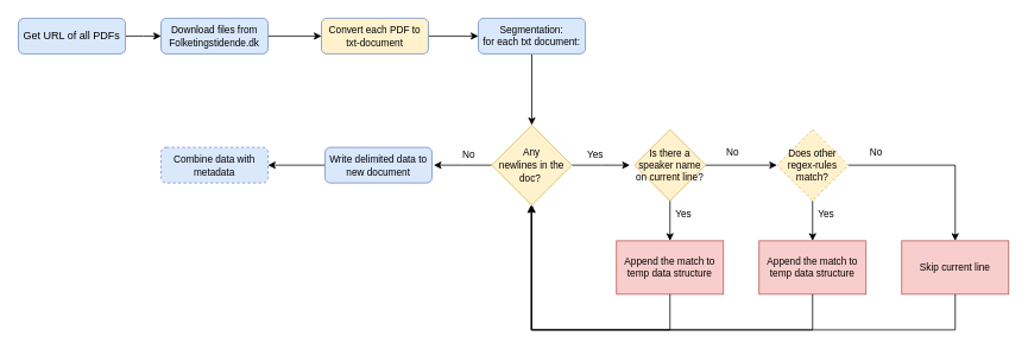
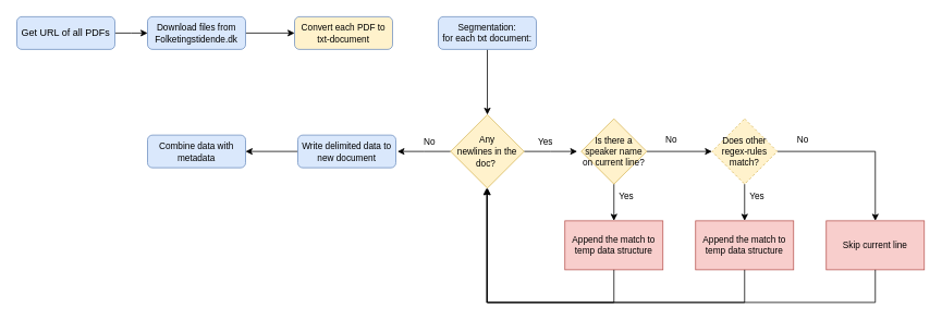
  <mxCell id="0" />
  <mxCell id="1" parent="0" />
  <mxCell id="2" value="" style="edgeStyle=orthogonalEdgeStyle;rounded=0;orthogonalLoop=1;jettySize=auto;html=1;" parent="1" source="3" edge="1"><mxGeometry relative="1" as="geometry"><mxPoint x="180" y="40" as="targetPoint" /></mxGeometry></mxCell>
  <mxCell id="3" value="Get URL of all PDFs" style="rounded=1;whiteSpace=wrap;html=1;fontSize=12;glass=0;strokeWidth=1;shadow=0;fillColor=#dae8fc;strokeColor=#6c8ebf;" parent="1" vertex="1"><mxGeometry x="20" y="20" width="120" height="40" as="geometry" /></mxCell>
  <mxCell id="4" value="" style="edgeStyle=orthogonalEdgeStyle;rounded=0;orthogonalLoop=1;jettySize=auto;html=1;" parent="1" source="5" edge="1"><mxGeometry relative="1" as="geometry"><mxPoint x="360" y="40" as="targetPoint" /></mxGeometry></mxCell>
  <mxCell id="5" value="&lt;font style=&quot;font-size: 11px&quot;&gt;Download files from Folketingstidende.dk&lt;/font&gt;" style="whiteSpace=wrap;html=1;rounded=1;shadow=0;strokeWidth=1;glass=0;fillColor=#dae8fc;strokeColor=#6c8ebf;" parent="1" vertex="1"><mxGeometry x="180" y="20" width="120" height="40" as="geometry" /></mxCell>
- <mxCell id="6" value="" style="edgeStyle=orthogonalEdgeStyle;rounded=0;orthogonalLoop=1;jettySize=auto;html=1;fontSize=11;" parent="1" source="7" target="33" edge="1"><mxGeometry relative="1" as="geometry" /></mxCell>
  <mxCell id="7" value="&lt;font style=&quot;font-size: 11px&quot;&gt;Convert each PDF to txt-document&lt;/font&gt;" style="whiteSpace=wrap;html=1;rounded=1;shadow=0;strokeWidth=1;glass=0;fillColor=#fff2cc;strokeColor=#6c8ebf;" parent="1" vertex="1"><mxGeometry x="360" y="20" width="120" height="40" as="geometry" /></mxCell>
  <mxCell id="8" value="" style="edgeStyle=orthogonalEdgeStyle;rounded=0;orthogonalLoop=1;jettySize=auto;html=1;fontSize=11;exitX=0.5;exitY=1;exitDx=0;exitDy=0;" parent="1" source="33" target="11" edge="1"><mxGeometry relative="1" as="geometry"><mxPoint x="596" y="100" as="sourcePoint" /></mxGeometry></mxCell>
  <mxCell id="9" value="" style="edgeStyle=orthogonalEdgeStyle;rounded=0;orthogonalLoop=1;jettySize=auto;html=1;fontSize=11;" parent="1" source="11" edge="1"><mxGeometry relative="1" as="geometry"><mxPoint x="706" y="185" as="targetPoint" /></mxGeometry></mxCell>
  <mxCell id="10" value="" style="edgeStyle=orthogonalEdgeStyle;rounded=0;orthogonalLoop=1;jettySize=auto;html=1;fontSize=11;" parent="1" source="11" edge="1"><mxGeometry relative="1" as="geometry"><mxPoint x="486" y="185" as="targetPoint" /></mxGeometry></mxCell>
  <mxCell id="11" value="&lt;font style=&quot;font-size: 11px&quot;&gt;Any&lt;br&gt;newlines in the doc?&amp;nbsp;&lt;/font&gt;" style="rhombus;whiteSpace=wrap;html=1;fillColor=#fff2cc;strokeColor=#d6b656;" parent="1" vertex="1"><mxGeometry x="551" y="140" width="90" height="90" as="geometry" /></mxCell>
  <mxCell id="12" value="Yes" style="text;html=1;align=center;verticalAlign=middle;resizable=0;points=[];autosize=1;strokeColor=none;fillColor=none;fontSize=11;" parent="1" vertex="1"><mxGeometry x="652" y="163" width="30" height="20" as="geometry" /></mxCell>
  <mxCell id="13" value="No" style="text;html=1;align=center;verticalAlign=middle;resizable=0;points=[];autosize=1;strokeColor=none;fillColor=none;fontSize=11;" parent="1" vertex="1"><mxGeometry x="510" y="163" width="30" height="20" as="geometry" /></mxCell>
  <mxCell id="14" value="" style="edgeStyle=orthogonalEdgeStyle;rounded=0;orthogonalLoop=1;jettySize=auto;html=1;fontSize=11;" parent="1" source="16" target="19" edge="1"><mxGeometry relative="1" as="geometry" /></mxCell>
  <mxCell id="15" value="" style="edgeStyle=orthogonalEdgeStyle;rounded=0;orthogonalLoop=1;jettySize=auto;html=1;fontSize=11;" parent="1" source="16" target="21" edge="1"><mxGeometry relative="1" as="geometry" /></mxCell>
  <mxCell id="16" value="&lt;meta charset=&quot;utf-8&quot;&gt;&lt;span style=&quot;font-family: helvetica; font-size: 11px; font-style: normal; font-weight: 400; letter-spacing: normal; text-align: center; text-indent: 0px; text-transform: none; word-spacing: 0px; display: inline; float: none;&quot;&gt;Is there a speaker name on current line?&lt;/span&gt;" style="rhombus;whiteSpace=wrap;html=1;fontSize=11;fillColor=#fff2cc;strokeColor=#d6b656;labelBackgroundColor=none;fontColor=default;" parent="1" vertex="1"><mxGeometry x="711" y="145" width="80" height="80" as="geometry" /></mxCell>
  <mxCell id="17" value="" style="edgeStyle=orthogonalEdgeStyle;rounded=0;orthogonalLoop=1;jettySize=auto;html=1;fontSize=11;entryX=0.5;entryY=0;entryDx=0;entryDy=0;" parent="1" source="19" target="23" edge="1"><mxGeometry relative="1" as="geometry"><mxPoint x="1031" y="185" as="targetPoint" /></mxGeometry></mxCell>
  <mxCell id="18" value="" style="edgeStyle=orthogonalEdgeStyle;rounded=0;orthogonalLoop=1;jettySize=auto;html=1;fontSize=11;" parent="1" source="19" target="22" edge="1"><mxGeometry relative="1" as="geometry" /></mxCell>
  <mxCell id="19" value="&lt;span style=&quot;font-family: helvetica; font-size: 11px; font-style: normal; font-weight: 400; letter-spacing: normal; text-align: center; text-indent: 0px; text-transform: none; word-spacing: 0px; display: inline; float: none;&quot;&gt;Does other regex-rules match?&lt;/span&gt;" style="rhombus;whiteSpace=wrap;html=1;fontSize=11;fillColor=#fff2cc;strokeColor=#d6b656;fontColor=default;labelBackgroundColor=none;dashed=1;" parent="1" vertex="1"><mxGeometry x="871" y="145" width="80" height="80" as="geometry" /></mxCell>
  <mxCell id="20" value="No" style="text;html=1;align=center;verticalAlign=middle;resizable=0;points=[];autosize=1;strokeColor=none;fillColor=none;fontSize=11;" parent="1" vertex="1"><mxGeometry x="806" y="160" width="30" height="20" as="geometry" /></mxCell>
  <mxCell id="21" value="Append the match to temp data structure" style="whiteSpace=wrap;html=1;fontSize=11;fillColor=#f8cecc;strokeColor=#b85450;" parent="1" vertex="1"><mxGeometry x="691" y="270" width="120" height="60" as="geometry" /></mxCell>
  <mxCell id="22" value="Append the match to temp data structure" style="whiteSpace=wrap;html=1;fontSize=11;fillColor=#f8cecc;strokeColor=#b85450;" parent="1" vertex="1"><mxGeometry x="851" y="270" width="120" height="60" as="geometry" /></mxCell>
  <mxCell id="23" value="Skip current line" style="whiteSpace=wrap;html=1;fontSize=11;fillColor=#f8cecc;strokeColor=#b85450;" parent="1" vertex="1"><mxGeometry x="1011" y="270" width="120" height="60" as="geometry" /></mxCell>
  <mxCell id="24" value="" style="endArrow=classic;html=1;rounded=0;fontSize=11;exitX=0.5;exitY=1;exitDx=0;exitDy=0;entryX=0.5;entryY=1;entryDx=0;entryDy=0;" parent="1" source="21" target="11" edge="1"><mxGeometry width="50" height="50" relative="1" as="geometry"><mxPoint x="581" y="430" as="sourcePoint" /><mxPoint x="631" y="380" as="targetPoint" /><Array as="points"><mxPoint x="751" y="370" /><mxPoint x="596" y="370" /></Array></mxGeometry></mxCell>
  <mxCell id="25" value="" style="endArrow=classic;html=1;rounded=0;fontSize=11;exitX=0.5;exitY=1;exitDx=0;exitDy=0;entryX=0.5;entryY=1;entryDx=0;entryDy=0;" parent="1" source="22" edge="1"><mxGeometry width="50" height="50" relative="1" as="geometry"><mxPoint x="751" y="330" as="sourcePoint" /><mxPoint x="596" y="230" as="targetPoint" /><Array as="points"><mxPoint x="911" y="370" /><mxPoint x="596" y="370" /></Array></mxGeometry></mxCell>
  <mxCell id="26" value="" style="endArrow=classic;html=1;rounded=0;fontSize=11;exitX=0.5;exitY=1;exitDx=0;exitDy=0;entryX=0.5;entryY=1;entryDx=0;entryDy=0;" parent="1" source="23" edge="1"><mxGeometry width="50" height="50" relative="1" as="geometry"><mxPoint x="910" y="330" as="sourcePoint" /><mxPoint x="595" y="230" as="targetPoint" /><Array as="points"><mxPoint x="1071" y="370" /><mxPoint x="595" y="370" /></Array></mxGeometry></mxCell>
  <mxCell id="27" value="No" style="text;html=1;align=center;verticalAlign=middle;resizable=0;points=[];autosize=1;strokeColor=none;fillColor=none;fontSize=11;" parent="1" vertex="1"><mxGeometry x="967" y="161" width="30" height="20" as="geometry" /></mxCell>
  <mxCell id="28" value="Yes" style="text;html=1;align=center;verticalAlign=middle;resizable=0;points=[];autosize=1;strokeColor=none;fillColor=none;fontSize=11;" parent="1" vertex="1"><mxGeometry x="751" y="230" width="30" height="20" as="geometry" /></mxCell>
  <mxCell id="29" value="Yes" style="text;html=1;align=center;verticalAlign=middle;resizable=0;points=[];autosize=1;strokeColor=none;fillColor=none;fontSize=11;" parent="1" vertex="1"><mxGeometry x="911" y="230" width="30" height="20" as="geometry" /></mxCell>
- <mxCell id="30" value="&lt;font style=&quot;font-size: 11px&quot;&gt;Combine data with metadata&lt;/font&gt;" style="whiteSpace=wrap;html=1;rounded=1;shadow=0;strokeWidth=1;glass=0;fillColor=#dae8fc;strokeColor=#6c8ebf;dashed=1;" parent="1" vertex="1"><mxGeometry x="180" y="165" width="120" height="40" as="geometry" /></mxCell>
+ <mxCell id="30" value="&lt;font style=&quot;font-size: 11px&quot;&gt;Combine data with metadata&lt;/font&gt;" style="whiteSpace=wrap;html=1;rounded=1;shadow=0;strokeWidth=1;glass=0;fillColor=#dae8fc;strokeColor=#6c8ebf;" parent="1" vertex="1"><mxGeometry x="180" y="165" width="120" height="40" as="geometry" /></mxCell>
  <mxCell id="31" value="" style="edgeStyle=orthogonalEdgeStyle;rounded=0;orthogonalLoop=1;jettySize=auto;html=1;fontSize=11;" parent="1" source="32" target="30" edge="1"><mxGeometry relative="1" as="geometry" /></mxCell>
  <mxCell id="32" value="&lt;font style=&quot;font-size: 11px&quot;&gt;Write delimited data to new document&lt;/font&gt;" style="whiteSpace=wrap;html=1;rounded=1;shadow=0;strokeWidth=1;glass=0;fillColor=#dae8fc;strokeColor=#6c8ebf;" parent="1" vertex="1"><mxGeometry x="364" y="165" width="120" height="40" as="geometry" /></mxCell>
  <mxCell id="33" value="Segmentation:&lt;br&gt;for each txt document:" style="rounded=1;whiteSpace=wrap;html=1;fontSize=11;fillColor=#dae8fc;strokeColor=#6c8ebf;" parent="1" vertex="1"><mxGeometry x="536" y="20" width="120" height="40" as="geometry" /></mxCell>
